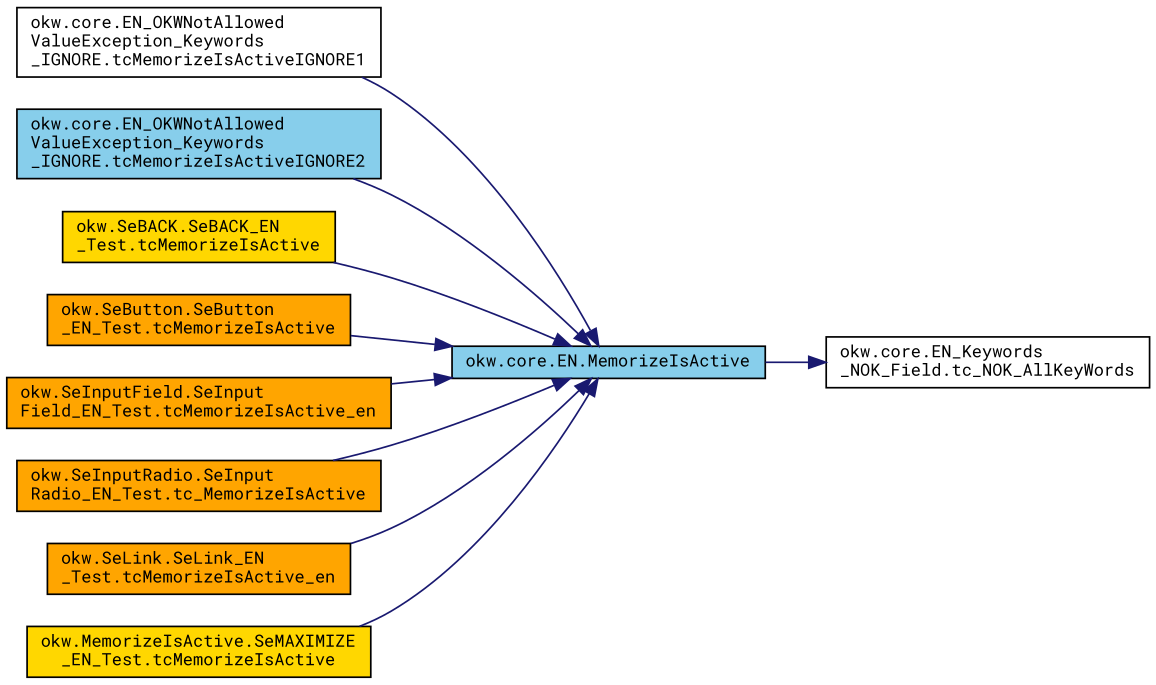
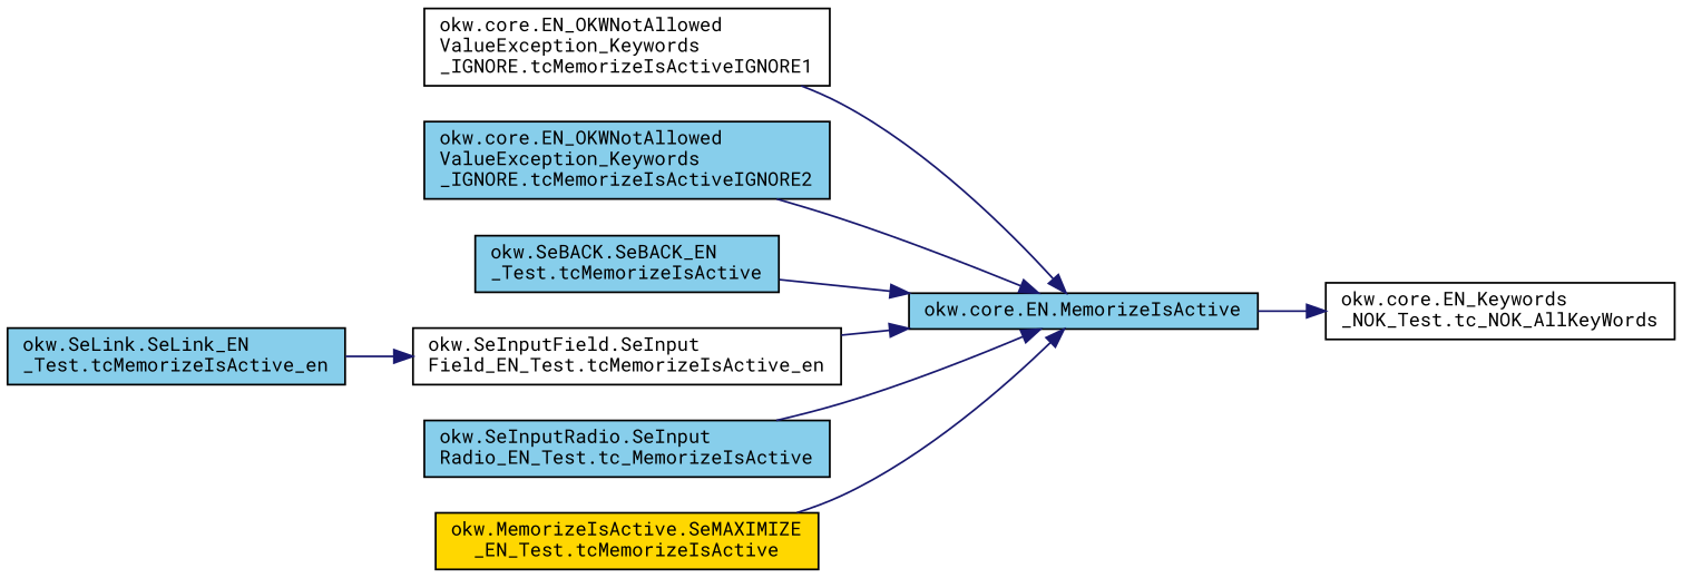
  digraph {
    fontname="Roboto Mono"
    rankdir=RL
    node [color=black fillcolor=skyblue fontname="Roboto Mono" fontsize=10 shape=record style=filled]
    edge [color=midnightblue dir=back fontname="Roboto Mono" fontsize=10 labelfontname=Helvetica labelfontsize=10 style=solid]
    n1 [fontcolor=black height=0.2 label="okw.core.EN.MemorizeIsActive" width=0.4]
    n2 [fillcolor=white height=0.2 label="okw.core.EN_OKWNotAllowed\lValueException_Keywords\l_IGNORE.tcMemorizeIsActiveIGNORE1" width=0.4]
    n3 [height=0.2 label="okw.core.EN_OKWNotAllowed\lValueException_Keywords\l_IGNORE.tcMemorizeIsActiveIGNORE2" width=0.4]
-   n4 [fillcolor=gold height=0.2 label="okw.SeBACK.SeBACK_EN\l_Test.tcMemorizeIsActive" width=0.4]
-   n5 [fillcolor=orange height=0.2 label="okw.SeButton.SeButton\l_EN_Test.tcMemorizeIsActive" width=0.4]
-   n6 [fillcolor=orange height=0.2 label="okw.SeInputField.SeInput\lField_EN_Test.tcMemorizeIsActive_en" width=0.4]
-   n7 [fillcolor=orange height=0.2 label="okw.SeInputRadio.SeInput\lRadio_EN_Test.tc_MemorizeIsActive" width=0.4]
-   n8 [fillcolor=orange height=0.2 label="okw.SeLink.SeLink_EN\l_Test.tcMemorizeIsActive_en" width=0.4]
+   n4 [height=0.2 label="okw.SeBACK.SeBACK_EN\l_Test.tcMemorizeIsActive" width=0.4]
+   n6 [fillcolor=white height=0.2 label="okw.SeInputField.SeInput\lField_EN_Test.tcMemorizeIsActive_en" width=0.4]
+   n7 [height=0.2 label="okw.SeInputRadio.SeInput\lRadio_EN_Test.tc_MemorizeIsActive" width=0.4]
+   n8 [height=0.2 label="okw.SeLink.SeLink_EN\l_Test.tcMemorizeIsActive_en" width=0.4]
    n9 [fillcolor=gold height=0.2 label="okw.MemorizeIsActive.SeMAXIMIZE\l_EN_Test.tcMemorizeIsActive" width=0.4]
-   n10 [fillcolor=white height=0.2 label="okw.core.EN_Keywords\l_NOK_Field.tc_NOK_AllKeyWords" width=0.4]
+   n10 [fillcolor=white height=0.2 label="okw.core.EN_Keywords\l_NOK_Test.tc_NOK_AllKeyWords" width=0.4]
    n1 -> n2
    n1 -> n3
    n1 -> n4
-   n1 -> n5
    n1 -> n6
    n1 -> n7
-   n1 -> n8
+   n6 -> n8
    n1 -> n9
    n10 -> n1
  }
